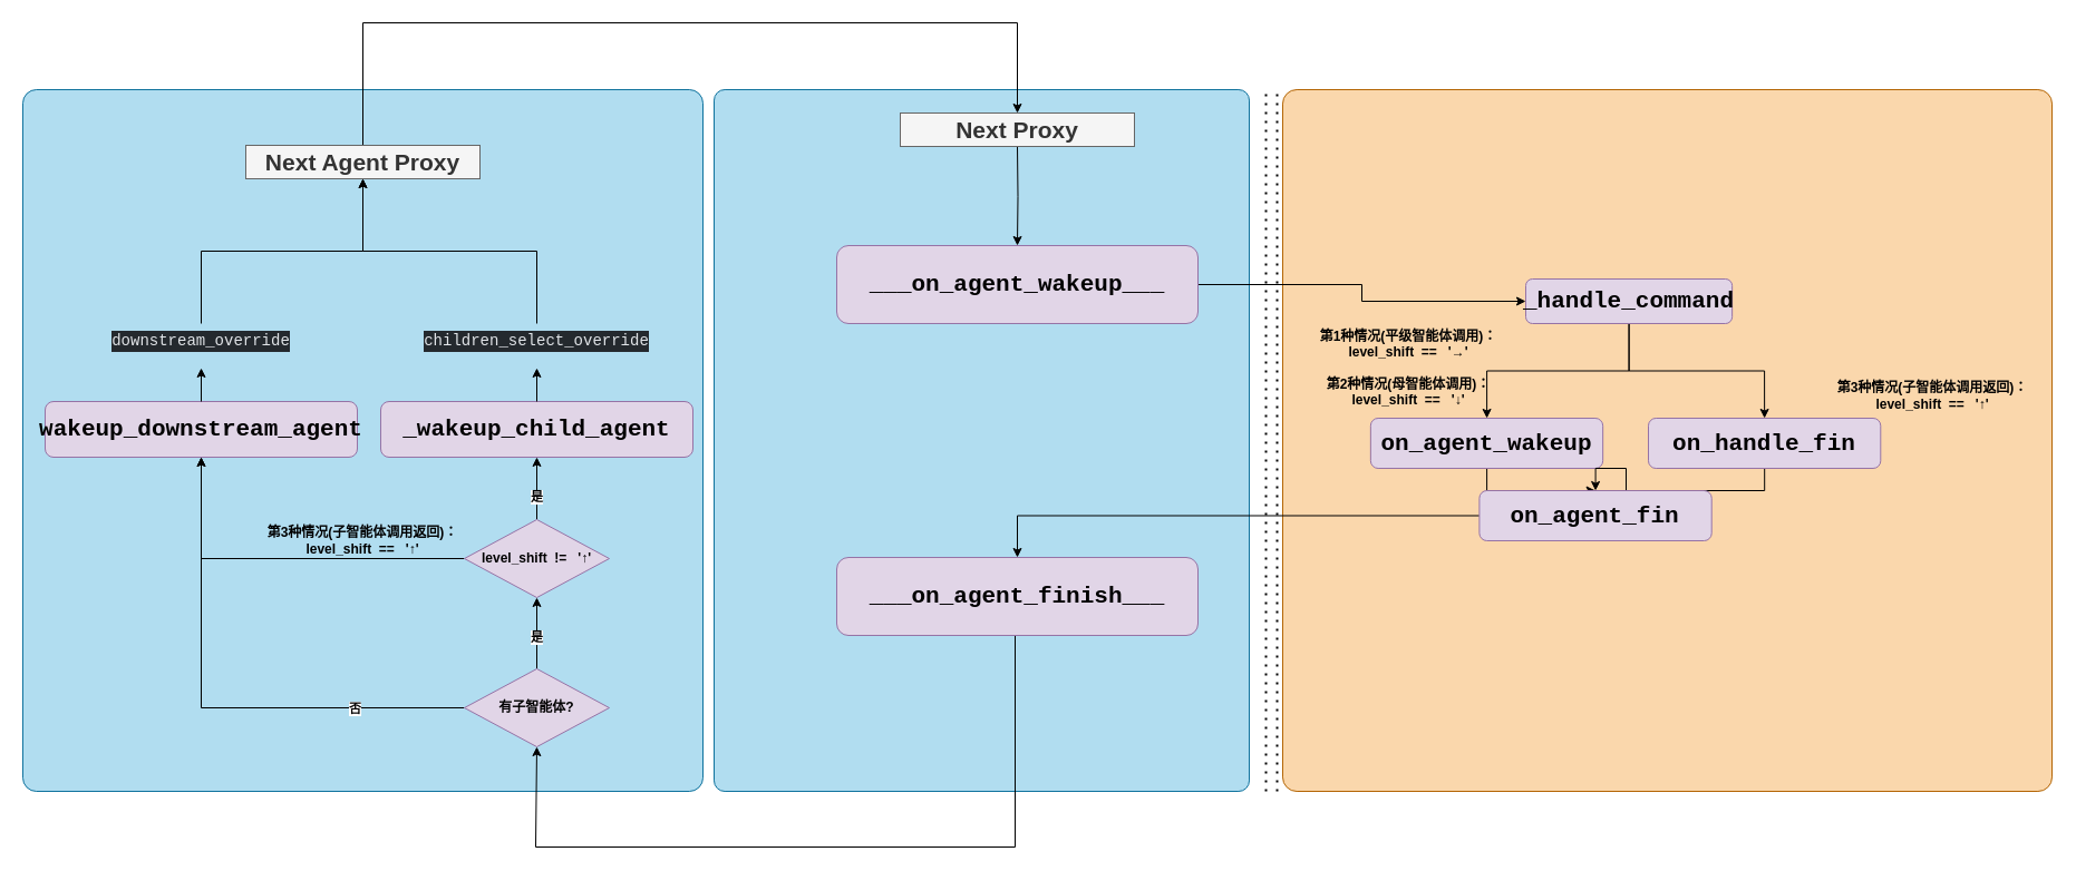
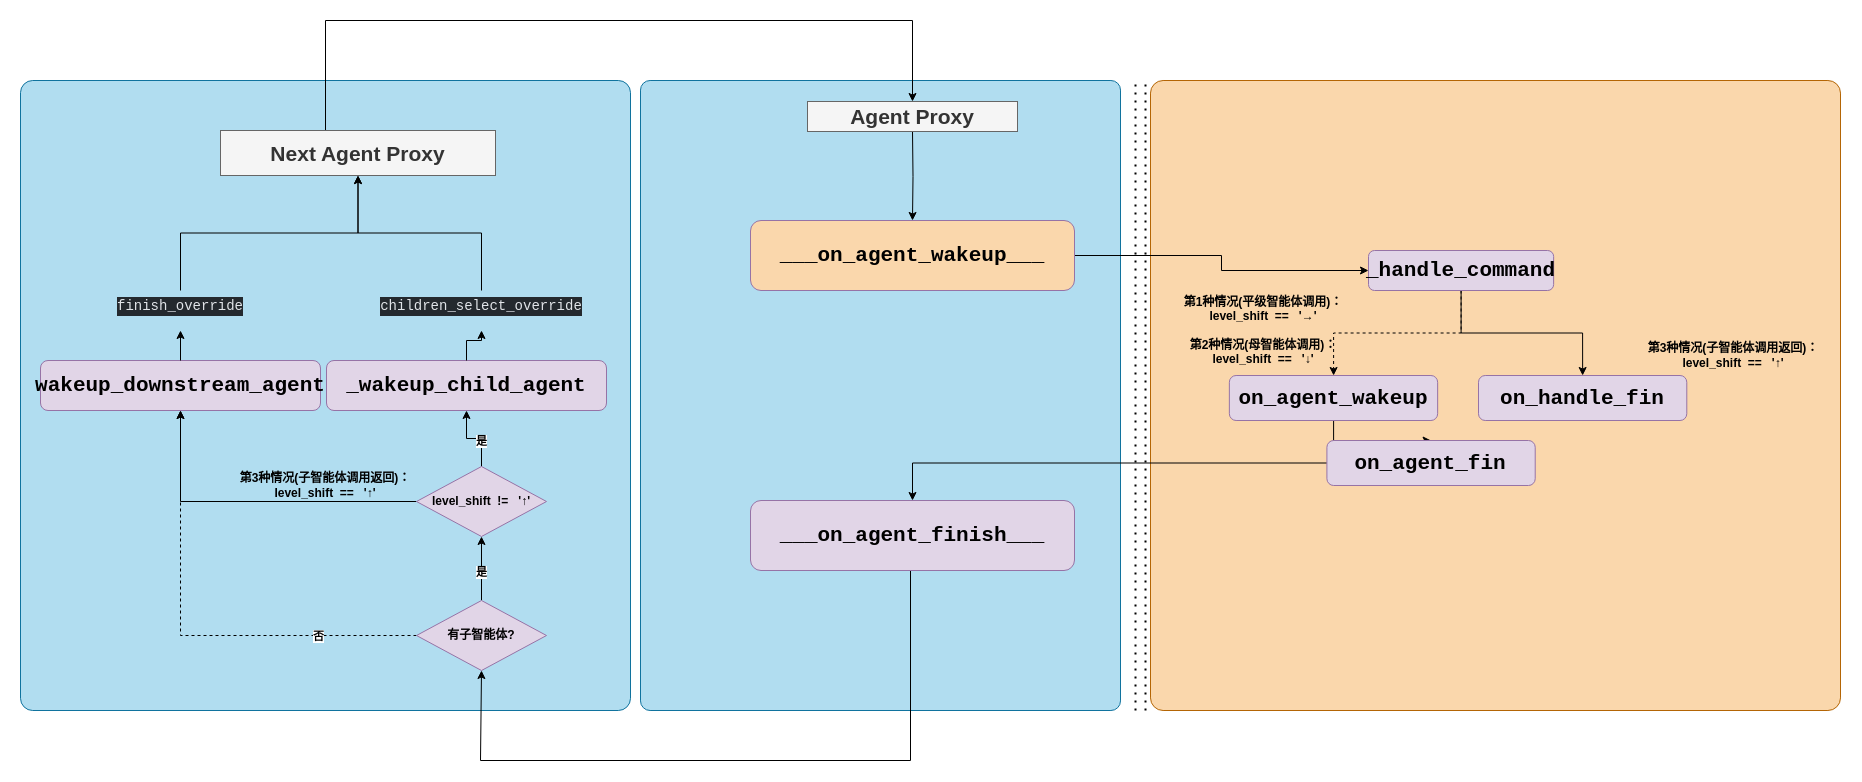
  <mxCell id="0" />
  <mxCell id="1" parent="0" />
  <mxCell id="2" value="" style="rounded=1;whiteSpace=wrap;html=1;arcSize=2;movable=1;resizable=1;rotatable=1;deletable=1;editable=1;locked=0;connectable=1;fillColor=#fad7ac;strokeColor=#b46504;" vertex="1" parent="1"><mxGeometry x="1150" y="80" width="690" height="630" as="geometry" /></mxCell>
  <mxCell id="3" value="" style="rounded=1;whiteSpace=wrap;html=1;arcSize=2;fillColor=#b1ddf0;strokeColor=#10739e;" vertex="1" parent="1"><mxGeometry x="20" y="80" width="610" height="630" as="geometry" /></mxCell>
  <mxCell id="4" value="" style="rounded=1;whiteSpace=wrap;html=1;arcSize=2;movable=1;resizable=1;rotatable=1;deletable=1;editable=1;locked=0;connectable=1;fillColor=#b1ddf0;strokeColor=#10739e;" vertex="1" parent="1"><mxGeometry x="640" y="80" width="480" height="630" as="geometry" /></mxCell>
  <mxCell id="5" style="edgeStyle=orthogonalEdgeStyle;rounded=0;orthogonalLoop=1;jettySize=auto;html=1;exitX=1;exitY=0.5;exitDx=0;exitDy=0;entryX=0;entryY=0.5;entryDx=0;entryDy=0;" edge="1" parent="1" source="6" target="11"><mxGeometry relative="1" as="geometry" /></mxCell>
- <mxCell id="6" value="&lt;div style=&quot;font-family: Consolas, &amp;quot;Courier New&amp;quot;, monospace; font-size: 21px; line-height: 19px;&quot;&gt;___on_agent_wakeup___&lt;/div&gt;" style="rounded=1;whiteSpace=wrap;html=1;fillColor=#e1d5e7;strokeColor=#9673a6;fontSize=21;labelBackgroundColor=none;fontColor=#000000;fontStyle=1" vertex="1" parent="1"><mxGeometry x="750" y="220" width="324" height="70" as="geometry" /></mxCell>
+ <mxCell id="6" value="&lt;div style=&quot;font-family: Consolas, &amp;quot;Courier New&amp;quot;, monospace; font-size: 21px; line-height: 19px;&quot;&gt;___on_agent_wakeup___&lt;/div&gt;" style="rounded=1;whiteSpace=wrap;html=1;fillColor=#fad7ac;strokeColor=#9673a6;fontSize=21;labelBackgroundColor=none;fontColor=#000000;fontStyle=1;" vertex="1" parent="1"><mxGeometry x="750" y="220" width="324" height="70" as="geometry" /></mxCell>
  <mxCell id="7" value="" style="endArrow=none;dashed=1;html=1;dashPattern=1 3;strokeWidth=2;rounded=0;" edge="1" parent="1"><mxGeometry width="50" height="50" relative="1" as="geometry"><mxPoint x="1135" y="710" as="sourcePoint" /><mxPoint x="1135" y="80" as="targetPoint" /></mxGeometry></mxCell>
  <mxCell id="8" style="edgeStyle=orthogonalEdgeStyle;rounded=0;orthogonalLoop=1;jettySize=auto;html=1;entryX=0.5;entryY=0;entryDx=0;entryDy=0;" edge="1" parent="1" target="6"><mxGeometry relative="1" as="geometry"><mxPoint x="912" y="131" as="sourcePoint" /></mxGeometry></mxCell>
- <mxCell id="9" style="edgeStyle=orthogonalEdgeStyle;rounded=0;orthogonalLoop=1;jettySize=auto;html=1;exitX=0.5;exitY=1;exitDx=0;exitDy=0;fontStyle=1" edge="1" parent="1" source="11" target="13"><mxGeometry relative="1" as="geometry" /></mxCell>
+ <mxCell id="9" style="edgeStyle=orthogonalEdgeStyle;rounded=0;orthogonalLoop=1;jettySize=auto;html=1;exitX=0.5;exitY=1;exitDx=0;exitDy=0;fontStyle=1;dashed=1;" edge="1" parent="1" source="11" target="13"><mxGeometry relative="1" as="geometry" /></mxCell>
  <mxCell id="10" style="edgeStyle=orthogonalEdgeStyle;rounded=0;orthogonalLoop=1;jettySize=auto;html=1;entryX=0.5;entryY=0;entryDx=0;entryDy=0;fontStyle=1" edge="1" parent="1" source="11" target="15"><mxGeometry relative="1" as="geometry" /></mxCell>
  <mxCell id="11" value="&lt;div style=&quot;font-family: Consolas, &amp;quot;Courier New&amp;quot;, monospace; font-size: 21px; line-height: 19px;&quot;&gt;_handle_command&lt;/div&gt;" style="rounded=1;whiteSpace=wrap;html=1;fillColor=#e1d5e7;strokeColor=#9673a6;fontSize=21;labelBackgroundColor=none;fontColor=#000000;fontStyle=1" vertex="1" parent="1"><mxGeometry x="1368" y="250" width="185.14" height="40" as="geometry" /></mxCell>
  <mxCell id="12" style="edgeStyle=orthogonalEdgeStyle;rounded=0;orthogonalLoop=1;jettySize=auto;html=1;fontStyle=1" edge="1" parent="1" source="13" target="19"><mxGeometry relative="1" as="geometry" /></mxCell>
  <mxCell id="13" value="&lt;div style=&quot;font-family: Consolas, &amp;quot;Courier New&amp;quot;, monospace; font-size: 21px; line-height: 19px;&quot;&gt;&lt;span style=&quot;border-color: var(--border-color); text-align: left; font-size: 21px;&quot;&gt;on_agent_wakeup&lt;/span&gt;&lt;br style=&quot;font-size: 21px;&quot;&gt;&lt;/div&gt;" style="rounded=1;whiteSpace=wrap;html=1;fillColor=#e1d5e7;strokeColor=#9673a6;fontSize=21;labelBackgroundColor=none;fontColor=#000000;fontStyle=1" vertex="1" parent="1"><mxGeometry x="1228.86" y="375" width="208.29" height="45" as="geometry" /></mxCell>
- <mxCell id="14" style="edgeStyle=orthogonalEdgeStyle;rounded=0;orthogonalLoop=1;jettySize=auto;html=1;entryX=0.5;entryY=0;entryDx=0;entryDy=0;fontStyle=1" edge="1" parent="1" source="15" target="19"><mxGeometry relative="1" as="geometry" /></mxCell>
  <mxCell id="15" value="&lt;div style=&quot;font-family: Consolas, &amp;quot;Courier New&amp;quot;, monospace; font-size: 21px; line-height: 19px;&quot;&gt;&lt;div style=&quot;line-height: 19px; font-size: 21px;&quot;&gt;on_handle_fin&lt;/div&gt;&lt;/div&gt;" style="rounded=1;whiteSpace=wrap;html=1;fillColor=#e1d5e7;strokeColor=#9673a6;fontSize=21;labelBackgroundColor=none;fontColor=#000000;fontStyle=1" vertex="1" parent="1"><mxGeometry x="1478" y="375" width="208.29" height="45" as="geometry" /></mxCell>
  <mxCell id="16" value="第1种情况(平级智能体调用)：&lt;br&gt;level_shift&amp;nbsp; ==&amp;nbsp; &amp;nbsp;'→'&lt;br&gt;&lt;br&gt;第2种情况(母智能体调用)：&lt;br style=&quot;border-color: var(--border-color);&quot;&gt;level_shift&amp;nbsp; ==&amp;nbsp;&amp;nbsp;&amp;nbsp;'↓&lt;span style=&quot;background-color: initial;&quot;&gt;'&lt;/span&gt;" style="text;html=1;strokeColor=none;fillColor=none;align=center;verticalAlign=middle;whiteSpace=wrap;rounded=0;fontStyle=1" vertex="1" parent="1"><mxGeometry x="1168" y="285" width="190" height="90" as="geometry" /></mxCell>
  <mxCell id="17" value="第3种情况(子智能体调用返回)：&lt;br&gt;level_shift&amp;nbsp; ==&amp;nbsp; &amp;nbsp;'↑&lt;span style=&quot;background-color: initial;&quot;&gt;'&lt;/span&gt;" style="text;html=1;strokeColor=none;fillColor=none;align=center;verticalAlign=middle;whiteSpace=wrap;rounded=0;fontStyle=1" vertex="1" parent="1"><mxGeometry x="1638" y="330" width="190" height="50" as="geometry" /></mxCell>
  <mxCell id="18" style="edgeStyle=orthogonalEdgeStyle;rounded=0;orthogonalLoop=1;jettySize=auto;html=1;" edge="1" parent="1" source="19" target="22"><mxGeometry relative="1" as="geometry" /></mxCell>
  <mxCell id="19" value="&lt;div style=&quot;font-family: Consolas, &amp;quot;Courier New&amp;quot;, monospace; font-size: 21px; line-height: 19px;&quot;&gt;on_agent_fin&lt;br style=&quot;font-size: 21px;&quot;&gt;&lt;/div&gt;" style="rounded=1;whiteSpace=wrap;html=1;fillColor=#e1d5e7;strokeColor=#9673a6;fontSize=21;labelBackgroundColor=none;fontColor=#000000;fontStyle=1" vertex="1" parent="1"><mxGeometry x="1326.42" y="440" width="208.29" height="45" as="geometry" /></mxCell>
  <mxCell id="20" value="" style="endArrow=none;dashed=1;html=1;dashPattern=1 3;strokeWidth=2;rounded=0;" edge="1" parent="1"><mxGeometry width="50" height="50" relative="1" as="geometry"><mxPoint x="1145" y="710" as="sourcePoint" /><mxPoint x="1145" y="80" as="targetPoint" /></mxGeometry></mxCell>
  <mxCell id="21" style="edgeStyle=orthogonalEdgeStyle;rounded=0;orthogonalLoop=1;jettySize=auto;html=1;entryX=0.5;entryY=1;entryDx=0;entryDy=0;" edge="1" parent="1" source="22" target="31"><mxGeometry relative="1" as="geometry"><mxPoint x="535" y="520" as="targetPoint" /><Array as="points"><mxPoint x="910" y="760" /><mxPoint x="480" y="760" /><mxPoint x="480" y="670" /></Array></mxGeometry></mxCell>
  <mxCell id="22" value="&lt;div style=&quot;font-family: Consolas, &amp;quot;Courier New&amp;quot;, monospace; font-size: 21px; line-height: 19px;&quot;&gt;___on_agent_finish___&lt;/div&gt;" style="rounded=1;whiteSpace=wrap;html=1;fillColor=#e1d5e7;strokeColor=#9673a6;fontSize=21;labelBackgroundColor=none;fontColor=#000000;fontStyle=1" vertex="1" parent="1"><mxGeometry x="750" y="500" width="324" height="70" as="geometry" /></mxCell>
  <mxCell id="23" style="edgeStyle=orthogonalEdgeStyle;rounded=0;orthogonalLoop=1;jettySize=auto;html=1;entryX=0.5;entryY=1;entryDx=0;entryDy=0;" edge="1" parent="1" source="41" target="38"><mxGeometry relative="1" as="geometry" /></mxCell>
  <mxCell id="24" value="&lt;div style=&quot;font-family: Consolas, &amp;quot;Courier New&amp;quot;, monospace; font-size: 21px; line-height: 19px;&quot;&gt;wakeup_downstream_agent&lt;br&gt;&lt;/div&gt;" style="rounded=1;whiteSpace=wrap;html=1;fillColor=#e1d5e7;strokeColor=#9673a6;fontSize=21;labelBackgroundColor=none;fontColor=#000000;fontStyle=1" vertex="1" parent="1"><mxGeometry x="40" y="360" width="280" height="50" as="geometry" /></mxCell>
  <mxCell id="25" style="edgeStyle=orthogonalEdgeStyle;rounded=0;orthogonalLoop=1;jettySize=auto;html=1;entryX=0.5;entryY=1;entryDx=0;entryDy=0;" edge="1" parent="1" source="43" target="38"><mxGeometry relative="1" as="geometry" /></mxCell>
- <mxCell id="26" value="&lt;div style=&quot;font-family: Consolas, &amp;quot;Courier New&amp;quot;, monospace; font-size: 21px; line-height: 19px;&quot;&gt;_wakeup_child_agent&lt;/div&gt;" style="rounded=1;whiteSpace=wrap;html=1;fillColor=#e1d5e7;strokeColor=#9673a6;fontSize=21;labelBackgroundColor=none;fontColor=#000000;fontStyle=1" vertex="1" parent="1"><mxGeometry x="341" y="360" width="280" height="50" as="geometry" /></mxCell>
- <mxCell id="27" style="edgeStyle=orthogonalEdgeStyle;rounded=0;orthogonalLoop=1;jettySize=auto;html=1;exitX=0;exitY=0.5;exitDx=0;exitDy=0;fontStyle=1" edge="1" parent="1" source="31" target="24"><mxGeometry relative="1" as="geometry" /></mxCell>
+ <mxCell id="26" value="&lt;div style=&quot;font-family: Consolas, &amp;quot;Courier New&amp;quot;, monospace; font-size: 21px; line-height: 19px;&quot;&gt;_wakeup_child_agent&lt;/div&gt;" style="rounded=1;whiteSpace=wrap;html=1;fillColor=#e1d5e7;strokeColor=#9673a6;fontSize=21;labelBackgroundColor=none;fontColor=#000000;fontStyle=1" vertex="1" parent="1"><mxGeometry x="326" y="360" width="280" height="50" as="geometry" /></mxCell>
+ <mxCell id="27" style="edgeStyle=orthogonalEdgeStyle;rounded=0;orthogonalLoop=1;jettySize=auto;html=1;exitX=0;exitY=0.5;exitDx=0;exitDy=0;fontStyle=1;dashed=1;" edge="1" parent="1" source="31" target="24"><mxGeometry relative="1" as="geometry" /></mxCell>
  <mxCell id="28" value="否" style="edgeLabel;html=1;align=center;verticalAlign=middle;resizable=0;points=[];fontStyle=1" vertex="1" connectable="0" parent="27"><mxGeometry x="-0.569" relative="1" as="geometry"><mxPoint as="offset" /></mxGeometry></mxCell>
  <mxCell id="29" style="edgeStyle=orthogonalEdgeStyle;rounded=0;orthogonalLoop=1;jettySize=auto;html=1;exitX=0.5;exitY=0;exitDx=0;exitDy=0;entryX=0.5;entryY=1;entryDx=0;entryDy=0;fontStyle=1" edge="1" parent="1" source="31" target="35"><mxGeometry relative="1" as="geometry" /></mxCell>
  <mxCell id="30" value="是" style="edgeLabel;html=1;align=center;verticalAlign=middle;resizable=0;points=[];fontStyle=1" vertex="1" connectable="0" parent="29"><mxGeometry x="-0.724" y="-1" relative="1" as="geometry"><mxPoint x="-2" y="-20" as="offset" /></mxGeometry></mxCell>
  <mxCell id="31" value="有子智能体?" style="rhombus;whiteSpace=wrap;html=1;fillColor=#e1d5e7;strokeColor=#9673a6;fontStyle=1" vertex="1" parent="1"><mxGeometry x="416" y="600" width="130" height="70" as="geometry" /></mxCell>
  <mxCell id="32" style="edgeStyle=orthogonalEdgeStyle;rounded=0;orthogonalLoop=1;jettySize=auto;html=1;exitX=0;exitY=0.5;exitDx=0;exitDy=0;fontStyle=1" edge="1" parent="1" source="35"><mxGeometry relative="1" as="geometry"><mxPoint x="180" y="410" as="targetPoint" /><Array as="points"><mxPoint x="180" y="501" /></Array></mxGeometry></mxCell>
  <mxCell id="33" style="edgeStyle=orthogonalEdgeStyle;rounded=0;orthogonalLoop=1;jettySize=auto;html=1;exitX=0.5;exitY=0;exitDx=0;exitDy=0;entryX=0.5;entryY=1;entryDx=0;entryDy=0;fontStyle=1" edge="1" parent="1" source="35" target="26"><mxGeometry relative="1" as="geometry" /></mxCell>
  <mxCell id="34" value="是" style="edgeLabel;html=1;align=center;verticalAlign=middle;resizable=0;points=[];fontStyle=1" vertex="1" connectable="0" parent="33"><mxGeometry x="-0.263" y="2" relative="1" as="geometry"><mxPoint x="1" as="offset" /></mxGeometry></mxCell>
  <mxCell id="35" value="level_shift&amp;nbsp; !=&amp;nbsp; &amp;nbsp;'↑'" style="rhombus;whiteSpace=wrap;html=1;fillColor=#e1d5e7;strokeColor=#9673a6;fontStyle=1" vertex="1" parent="1"><mxGeometry x="416" y="466" width="130" height="70" as="geometry" /></mxCell>
  <mxCell id="36" value="第3种情况(子智能体调用返回)：&lt;br&gt;level_shift&amp;nbsp; ==&amp;nbsp; &amp;nbsp;'↑&lt;span style=&quot;background-color: initial;&quot;&gt;'&lt;/span&gt;" style="text;html=1;strokeColor=none;fillColor=none;align=center;verticalAlign=middle;whiteSpace=wrap;rounded=0;fontStyle=1" vertex="1" parent="1"><mxGeometry x="230" y="460" width="190" height="50" as="geometry" /></mxCell>
  <mxCell id="37" style="edgeStyle=orthogonalEdgeStyle;rounded=0;orthogonalLoop=1;jettySize=auto;html=1;exitX=0.5;exitY=0;exitDx=0;exitDy=0;entryX=0.5;entryY=0;entryDx=0;entryDy=0;" edge="1" parent="1" source="38" target="39"><mxGeometry relative="1" as="geometry"><Array as="points"><mxPoint x="325" y="20" /><mxPoint x="912" y="20" /></Array></mxGeometry></mxCell>
- <mxCell id="38" value="Next Agent Proxy" style="text;html=1;strokeColor=#666666;fillColor=#f5f5f5;align=center;verticalAlign=middle;whiteSpace=wrap;rounded=0;fontSize=21;fontColor=#333333;fontStyle=1" vertex="1" parent="1"><mxGeometry x="220" y="130" width="210" height="30" as="geometry" /></mxCell>
- <mxCell id="39" value="Next Proxy" style="text;html=1;strokeColor=#666666;fillColor=#f5f5f5;align=center;verticalAlign=middle;whiteSpace=wrap;rounded=0;fontSize=21;fontColor=#333333;fontStyle=1" vertex="1" parent="1"><mxGeometry x="807" y="101" width="210" height="30" as="geometry" /></mxCell>
+ <mxCell id="38" value="Next Agent Proxy" style="text;html=1;strokeColor=#666666;fillColor=#f5f5f5;align=center;verticalAlign=middle;whiteSpace=wrap;rounded=0;fontSize=21;fontColor=#333333;fontStyle=1" vertex="1" parent="1"><mxGeometry x="220" y="130" width="275" height="45" as="geometry" /></mxCell>
+ <mxCell id="39" value="Agent Proxy" style="text;html=1;strokeColor=#666666;fillColor=#f5f5f5;align=center;verticalAlign=middle;whiteSpace=wrap;rounded=0;fontSize=21;fontColor=#333333;fontStyle=1" vertex="1" parent="1"><mxGeometry x="807" y="101" width="210" height="30" as="geometry" /></mxCell>
  <mxCell id="40" value="" style="edgeStyle=orthogonalEdgeStyle;rounded=0;orthogonalLoop=1;jettySize=auto;html=1;entryX=0.5;entryY=1;entryDx=0;entryDy=0;" edge="1" parent="1" source="24" target="41"><mxGeometry relative="1" as="geometry"><mxPoint x="180" y="360" as="sourcePoint" /><mxPoint x="325" y="160" as="targetPoint" /></mxGeometry></mxCell>
- <mxCell id="41" value="&lt;div style=&quot;color: rgb(225, 228, 232); background-color: rgb(36, 41, 46); font-family: Consolas, &amp;quot;Courier New&amp;quot;, monospace; font-weight: normal; font-size: 14px; line-height: 19px;&quot;&gt;&lt;div&gt;&lt;span style=&quot;color: #e1e4e8;&quot;&gt;downstream_override&lt;/span&gt;&lt;/div&gt;&lt;/div&gt;" style="text;whiteSpace=wrap;html=1;align=center;" vertex="1" parent="1"><mxGeometry x="90" y="290" width="180" height="40" as="geometry" /></mxCell>
+ <mxCell id="41" value="&lt;div style=&quot;color: rgb(225, 228, 232); background-color: rgb(36, 41, 46); font-family: Consolas, &amp;quot;Courier New&amp;quot;, monospace; font-weight: normal; font-size: 14px; line-height: 19px;&quot;&gt;&lt;div&gt;&lt;span style=&quot;color: #e1e4e8;&quot;&gt;finish_override&lt;/span&gt;&lt;/div&gt;&lt;/div&gt;" style="text;whiteSpace=wrap;html=1;align=center;" vertex="1" parent="1"><mxGeometry x="90" y="290" width="180" height="40" as="geometry" /></mxCell>
  <mxCell id="42" value="" style="edgeStyle=orthogonalEdgeStyle;rounded=0;orthogonalLoop=1;jettySize=auto;html=1;entryX=0.5;entryY=1;entryDx=0;entryDy=0;" edge="1" parent="1" source="26" target="43"><mxGeometry relative="1" as="geometry"><mxPoint x="481" y="360" as="sourcePoint" /><mxPoint x="325" y="160" as="targetPoint" /></mxGeometry></mxCell>
  <mxCell id="43" value="&lt;div style=&quot;color: rgb(225, 228, 232); background-color: rgb(36, 41, 46); font-family: Consolas, &amp;quot;Courier New&amp;quot;, monospace; font-weight: normal; font-size: 14px; line-height: 19px;&quot;&gt;&lt;div&gt;&lt;span style=&quot;color: #e1e4e8;&quot;&gt;children_select_override&lt;/span&gt;&lt;/div&gt;&lt;/div&gt;" style="text;whiteSpace=wrap;html=1;align=center;" vertex="1" parent="1"><mxGeometry x="360" y="290" width="242" height="40" as="geometry" /></mxCell>
